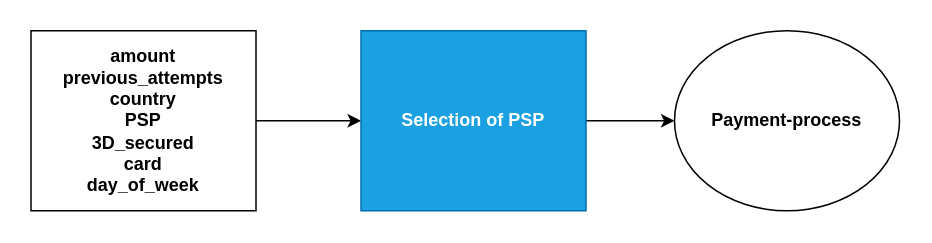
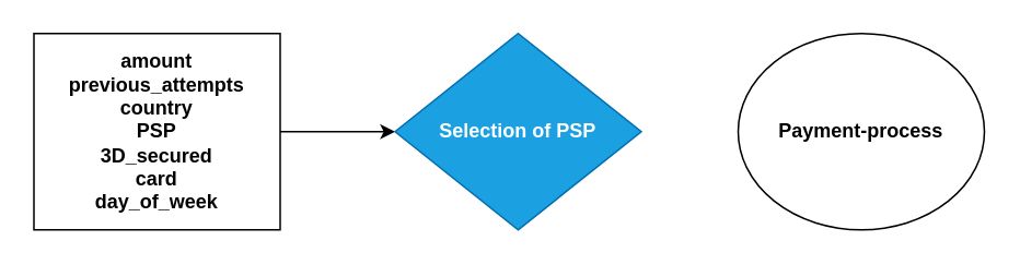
  <mxCell id="0" />
  <mxCell id="1" parent="0" />
  <mxCell id="2" style="edgeStyle=none;html=1;exitX=1;exitY=0.5;exitDx=0;exitDy=0;entryX=0;entryY=0.5;entryDx=0;entryDy=0;" edge="1" parent="1" source="3" target="5"><mxGeometry relative="1" as="geometry" /></mxCell>
  <mxCell id="3" value="&lt;b&gt;amount&lt;br&gt;previous_attempts&lt;br&gt;country&lt;br&gt;PSP&lt;br&gt;3D_secured&lt;br&gt;card&lt;br&gt;day_of_week&lt;/b&gt;" style="rounded=0;whiteSpace=wrap;html=1;" vertex="1" parent="1"><mxGeometry x="20" y="20" width="150" height="120" as="geometry" /></mxCell>
- <mxCell id="4" style="edgeStyle=none;html=1;exitX=1;exitY=0.5;exitDx=0;exitDy=0;entryX=0;entryY=0.5;entryDx=0;entryDy=0;" edge="1" parent="1" source="5" target="6"><mxGeometry relative="1" as="geometry" /></mxCell>
- <mxCell id="5" value="&lt;b&gt;Selection of PSP&lt;/b&gt;" style="rounded=0;whiteSpace=wrap;html=1;fillColor=#1ba1e2;fontColor=#ffffff;strokeColor=#006EAF;" vertex="1" parent="1"><mxGeometry x="240" y="20" width="150" height="120" as="geometry" /></mxCell>
+ <mxCell id="5" value="&lt;b&gt;Selection of PSP&lt;/b&gt;" style="rhombus;whiteSpace=wrap;html=1;fillColor=#1ba1e2;fontColor=#ffffff;strokeColor=#006EAF;" vertex="1" parent="1"><mxGeometry x="240" y="20" width="150" height="120" as="geometry" /></mxCell>
  <mxCell id="6" value="&lt;b&gt;Payment-process&lt;/b&gt;" style="ellipse;whiteSpace=wrap;html=1;" vertex="1" parent="1"><mxGeometry x="449" y="20" width="150" height="120" as="geometry" /></mxCell>
